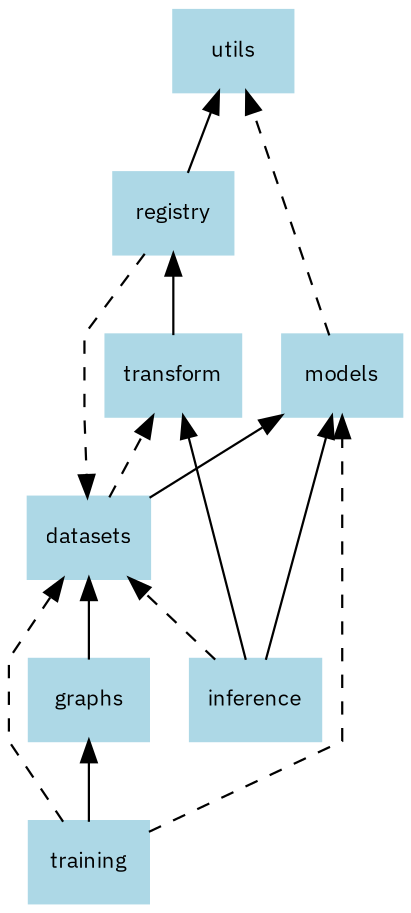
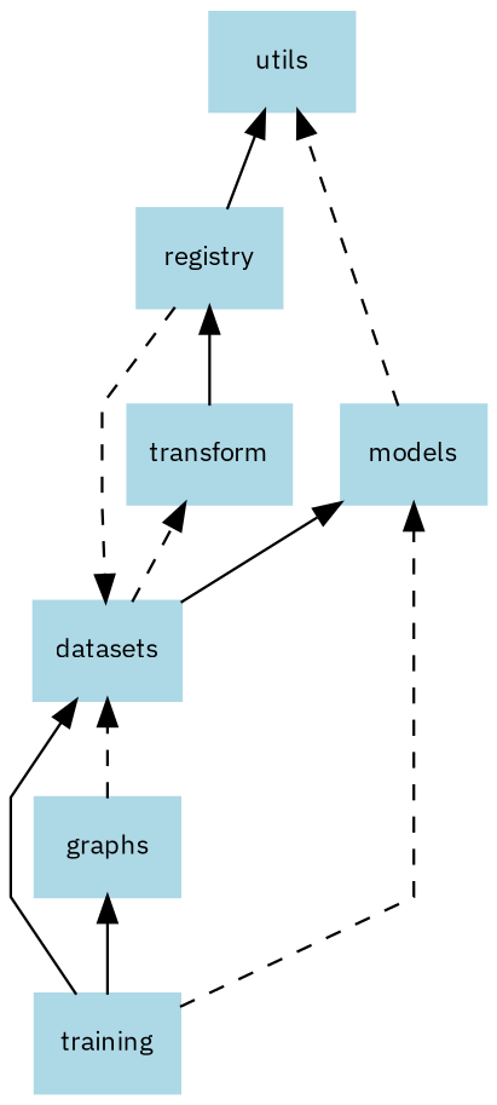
  digraph {
    fontname="IBM Plex Sans"
    rankdir=BT
    splines=polyline
    node [color=lightblue fontname="IBM Plex Sans" fontsize=10 shape=record style=filled]
    edge [fontname="IBM Plex Sans" fontsize=10]
    datasets
    transform
    models
    registry
    graphs
-   inference
    utils
    training
    datasets -> transform [style=dashed]
    datasets -> models
    transform -> registry
    models -> utils [style=dashed]
    registry -> datasets [style=dashed]
    registry -> utils
-   graphs -> datasets [style=solid]
-   inference -> datasets [style=dashed]
-   inference -> transform
-   inference -> models
-   training -> datasets [style=dashed]
+   graphs -> datasets [style=dashed]
+   training -> datasets
    training -> models [style=dashed]
    training -> graphs
  }
